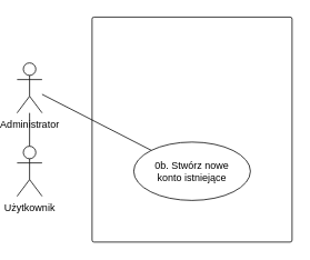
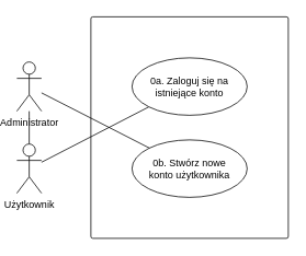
  <mxCell id="0" />
  <mxCell id="1" parent="0" />
  <mxCell id="2" value="" style="rounded=1;whiteSpace=wrap;html=1;arcSize=1;shadow=0;strokeColor=default;gradientColor=none;" parent="1" vertex="1"><mxGeometry x="110" y="20" width="240" height="270" as="geometry" /></mxCell>
  <mxCell id="3" style="rounded=0;orthogonalLoop=1;jettySize=auto;html=1;endArrow=none;endFill=0;" parent="1" source="5" target="9" edge="1"><mxGeometry relative="1" as="geometry" /></mxCell>
+ <mxCell id="4" style="rounded=0;orthogonalLoop=1;jettySize=auto;html=1;entryX=0;entryY=1;entryDx=0;entryDy=0;endArrow=none;endFill=0;" parent="1" source="5" target="7" edge="1"><mxGeometry relative="1" as="geometry" /></mxCell>
  <mxCell id="5" value="Użytkownik" style="shape=umlActor;verticalLabelPosition=bottom;verticalAlign=top;html=1;" parent="1" vertex="1"><mxGeometry x="20" y="175" width="30" height="60" as="geometry" /></mxCell>
- <mxCell id="6" value="0b. Stwórz nowe &lt;br&gt;konto istniejące" style="ellipse;whiteSpace=wrap;html=1;" parent="1" vertex="1"><mxGeometry x="160" y="170" width="140" height="70" as="geometry" /></mxCell>
+ <mxCell id="6" value="0b. Stwórz nowe &lt;br&gt;konto użytkownika" style="ellipse;whiteSpace=wrap;html=1;" parent="1" vertex="1"><mxGeometry x="160" y="170" width="140" height="70" as="geometry" /></mxCell>
+ <mxCell id="7" value="0a. Zaloguj się na &lt;br&gt;istniejące konto" style="ellipse;whiteSpace=wrap;html=1;" parent="1" vertex="1"><mxGeometry x="160" y="70" width="140" height="70" as="geometry" /></mxCell>
  <mxCell id="8" style="rounded=0;orthogonalLoop=1;jettySize=auto;html=1;endArrow=none;endFill=0;" parent="1" source="9" target="6" edge="1"><mxGeometry relative="1" as="geometry"><mxPoint x="150.503" y="219.749" as="targetPoint" /></mxGeometry></mxCell>
  <mxCell id="9" value="Administrator" style="shape=umlActor;verticalLabelPosition=bottom;verticalAlign=top;html=1;" parent="1" vertex="1"><mxGeometry x="20" y="75" width="30" height="60" as="geometry" /></mxCell>
